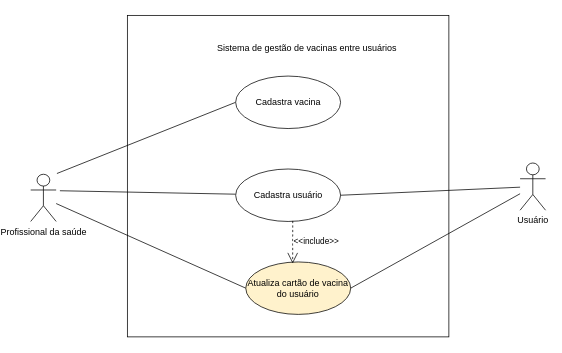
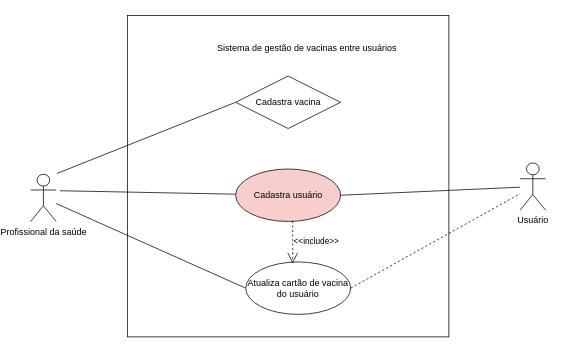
  <mxCell id="0" />
  <mxCell id="1" parent="0" />
  <mxCell id="2" value="" style="whiteSpace=wrap;html=1;aspect=fixed;" parent="1" vertex="1"><mxGeometry x="149" y="20" width="429" height="429" as="geometry" /></mxCell>
  <mxCell id="3" value="Profissional da saúde" style="shape=umlActor;verticalLabelPosition=bottom;verticalAlign=top;html=1;outlineConnect=0;" parent="1" vertex="1"><mxGeometry x="20" y="232" width="34" height="63" as="geometry" /></mxCell>
  <mxCell id="4" value="" style="endArrow=none;html=1;rounded=0;" parent="1" target="9" edge="1"><mxGeometry width="50" height="50" relative="1" as="geometry"><mxPoint x="59" y="254" as="sourcePoint" /><mxPoint x="232.5" y="249" as="targetPoint" /></mxGeometry></mxCell>
  <mxCell id="5" value="" style="endArrow=none;html=1;rounded=0;entryX=0;entryY=0.5;entryDx=0;entryDy=0;" parent="1" target="8" edge="1"><mxGeometry width="50" height="50" relative="1" as="geometry"><mxPoint x="55" y="231" as="sourcePoint" /><mxPoint x="232.5" y="120.5" as="targetPoint" /></mxGeometry></mxCell>
  <mxCell id="6" value="" style="endArrow=none;html=1;rounded=0;entryX=0;entryY=0.5;entryDx=0;entryDy=0;" parent="1" source="3" target="10" edge="1"><mxGeometry width="50" height="50" relative="1" as="geometry"><mxPoint x="62" y="237" as="sourcePoint" /><mxPoint x="229" y="396" as="targetPoint" /></mxGeometry></mxCell>
  <mxCell id="7" value="Sistema de gestão de vacinas entre usuários" style="text;html=1;align=center;verticalAlign=middle;whiteSpace=wrap;rounded=0;" parent="1" vertex="1"><mxGeometry x="244.5" y="49" width="288" height="30" as="geometry" /></mxCell>
- <mxCell id="8" value="Cadastra vacina" style="ellipse;whiteSpace=wrap;html=1;" vertex="1" parent="1"><mxGeometry x="293.5" y="101" width="140" height="70" as="geometry" /></mxCell>
- <mxCell id="9" value="Cadastra usuário" style="ellipse;whiteSpace=wrap;html=1;" vertex="1" parent="1"><mxGeometry x="293.5" y="225" width="140" height="70" as="geometry" /></mxCell>
- <mxCell id="10" value="Atualiza cartão de vacina do usuário" style="ellipse;whiteSpace=wrap;html=1;fillColor=#fff2cc;" vertex="1" parent="1"><mxGeometry x="307" y="349" width="140" height="70" as="geometry" /></mxCell>
+ <mxCell id="8" value="Cadastra vacina" style="rhombus;whiteSpace=wrap;html=1;" vertex="1" parent="1"><mxGeometry x="293.5" y="101" width="140" height="70" as="geometry" /></mxCell>
+ <mxCell id="9" value="Cadastra usuário" style="ellipse;whiteSpace=wrap;html=1;fillColor=#f8cecc;" vertex="1" parent="1"><mxGeometry x="293.5" y="225" width="140" height="70" as="geometry" /></mxCell>
+ <mxCell id="10" value="Atualiza cartão de vacina do usuário" style="ellipse;whiteSpace=wrap;html=1;" vertex="1" parent="1"><mxGeometry x="307" y="349" width="140" height="70" as="geometry" /></mxCell>
  <mxCell id="11" value="Usuário" style="shape=umlActor;verticalLabelPosition=bottom;verticalAlign=top;html=1;outlineConnect=0;" vertex="1" parent="1"><mxGeometry x="673" y="217" width="34" height="63" as="geometry" /></mxCell>
  <mxCell id="12" value="" style="endArrow=none;html=1;rounded=0;exitX=1;exitY=0.5;exitDx=0;exitDy=0;" edge="1" parent="1" source="9" target="11"><mxGeometry width="50" height="50" relative="1" as="geometry"><mxPoint x="469" y="241" as="sourcePoint" /><mxPoint x="707" y="146" as="targetPoint" /></mxGeometry></mxCell>
- <mxCell id="13" value="" style="endArrow=none;html=1;rounded=0;exitX=1;exitY=0.5;exitDx=0;exitDy=0;" edge="1" parent="1" source="10" target="11"><mxGeometry width="50" height="50" relative="1" as="geometry"><mxPoint x="439" y="352" as="sourcePoint" /><mxPoint x="702" y="330" as="targetPoint" /></mxGeometry></mxCell>
+ <mxCell id="13" value="" style="endArrow=none;html=1;rounded=0;exitX=1;exitY=0.5;exitDx=0;exitDy=0;dashed=1;" edge="1" parent="1" source="10" target="11"><mxGeometry width="50" height="50" relative="1" as="geometry"><mxPoint x="439" y="352" as="sourcePoint" /><mxPoint x="702" y="330" as="targetPoint" /></mxGeometry></mxCell>
  <mxCell id="14" value="&amp;lt;&amp;lt;include&amp;gt;&amp;gt;" style="endArrow=open;endSize=12;dashed=1;html=1;rounded=0;exitX=0.544;exitY=0.989;exitDx=0;exitDy=0;exitPerimeter=0;entryX=0.447;entryY=0.029;entryDx=0;entryDy=0;entryPerimeter=0;" edge="1" parent="1" source="9" target="10"><mxGeometry x="-0.059" y="31" width="160" relative="1" as="geometry"><mxPoint x="283.5" y="321" as="sourcePoint" /><mxPoint x="443.5" y="321" as="targetPoint" /><Array as="points" /><mxPoint as="offset" /></mxGeometry></mxCell>
